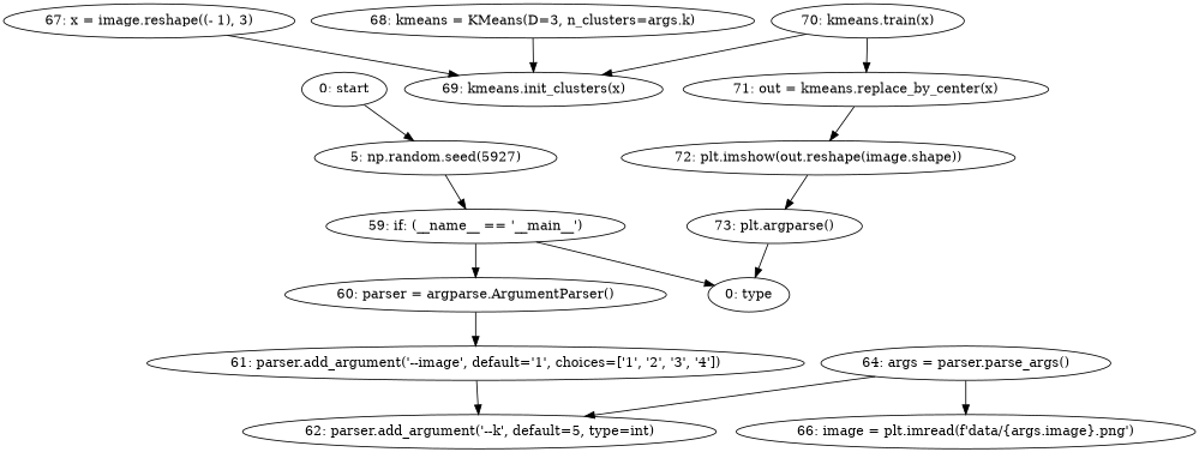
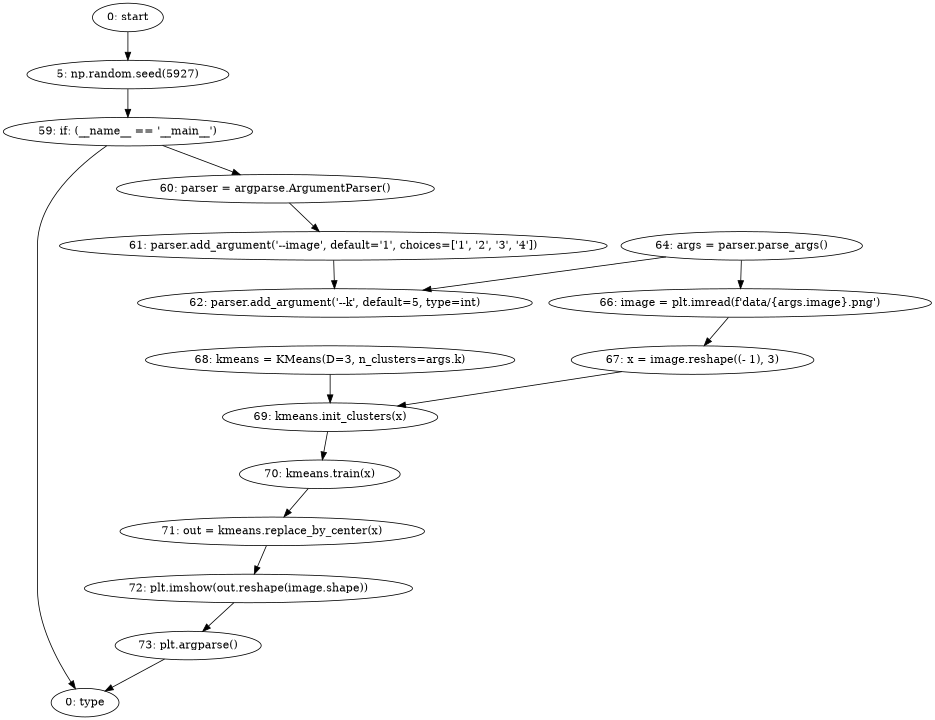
  strict digraph {
    n1 [label="0: start"]
    n2 [label="5: np.random.seed(5927)"]
    n3 [label="59: if: (__name__ == '__main__')"]
    n4 [label="60: parser = argparse.ArgumentParser()"]
    n5 [label="0: type"]
    n6 [label="61: parser.add_argument('--image', default='1', choices=['1', '2', '3', '4'])"]
    n7 [label="62: parser.add_argument('--k', default=5, type=int)"]
    n8 [label="64: args = parser.parse_args()"]
    n9 [label="66: image = plt.imread(f'data/{args.image}.png')"]
    n10 [label="67: x = image.reshape((- 1), 3)"]
    n11 [label="69: kmeans.init_clusters(x)"]
    n12 [label="68: kmeans = KMeans(D=3, n_clusters=args.k)"]
    n13 [label="70: kmeans.train(x)"]
    n14 [label="71: out = kmeans.replace_by_center(x)"]
    n15 [label="72: plt.imshow(out.reshape(image.shape))"]
    n16 [label="73: plt.argparse()"]
    n1 -> n2
    n2 -> n3
    n3 -> n4
    n3 -> n5
    n4 -> n6
    n6 -> n7
    n8 -> n7
    n8 -> n9
+   n9 -> n10
    n10 -> n11
-   n13 -> n11
+   n11 -> n13
    n12 -> n11
    n13 -> n14
    n14 -> n15
    n15 -> n16
    n16 -> n5
  }
